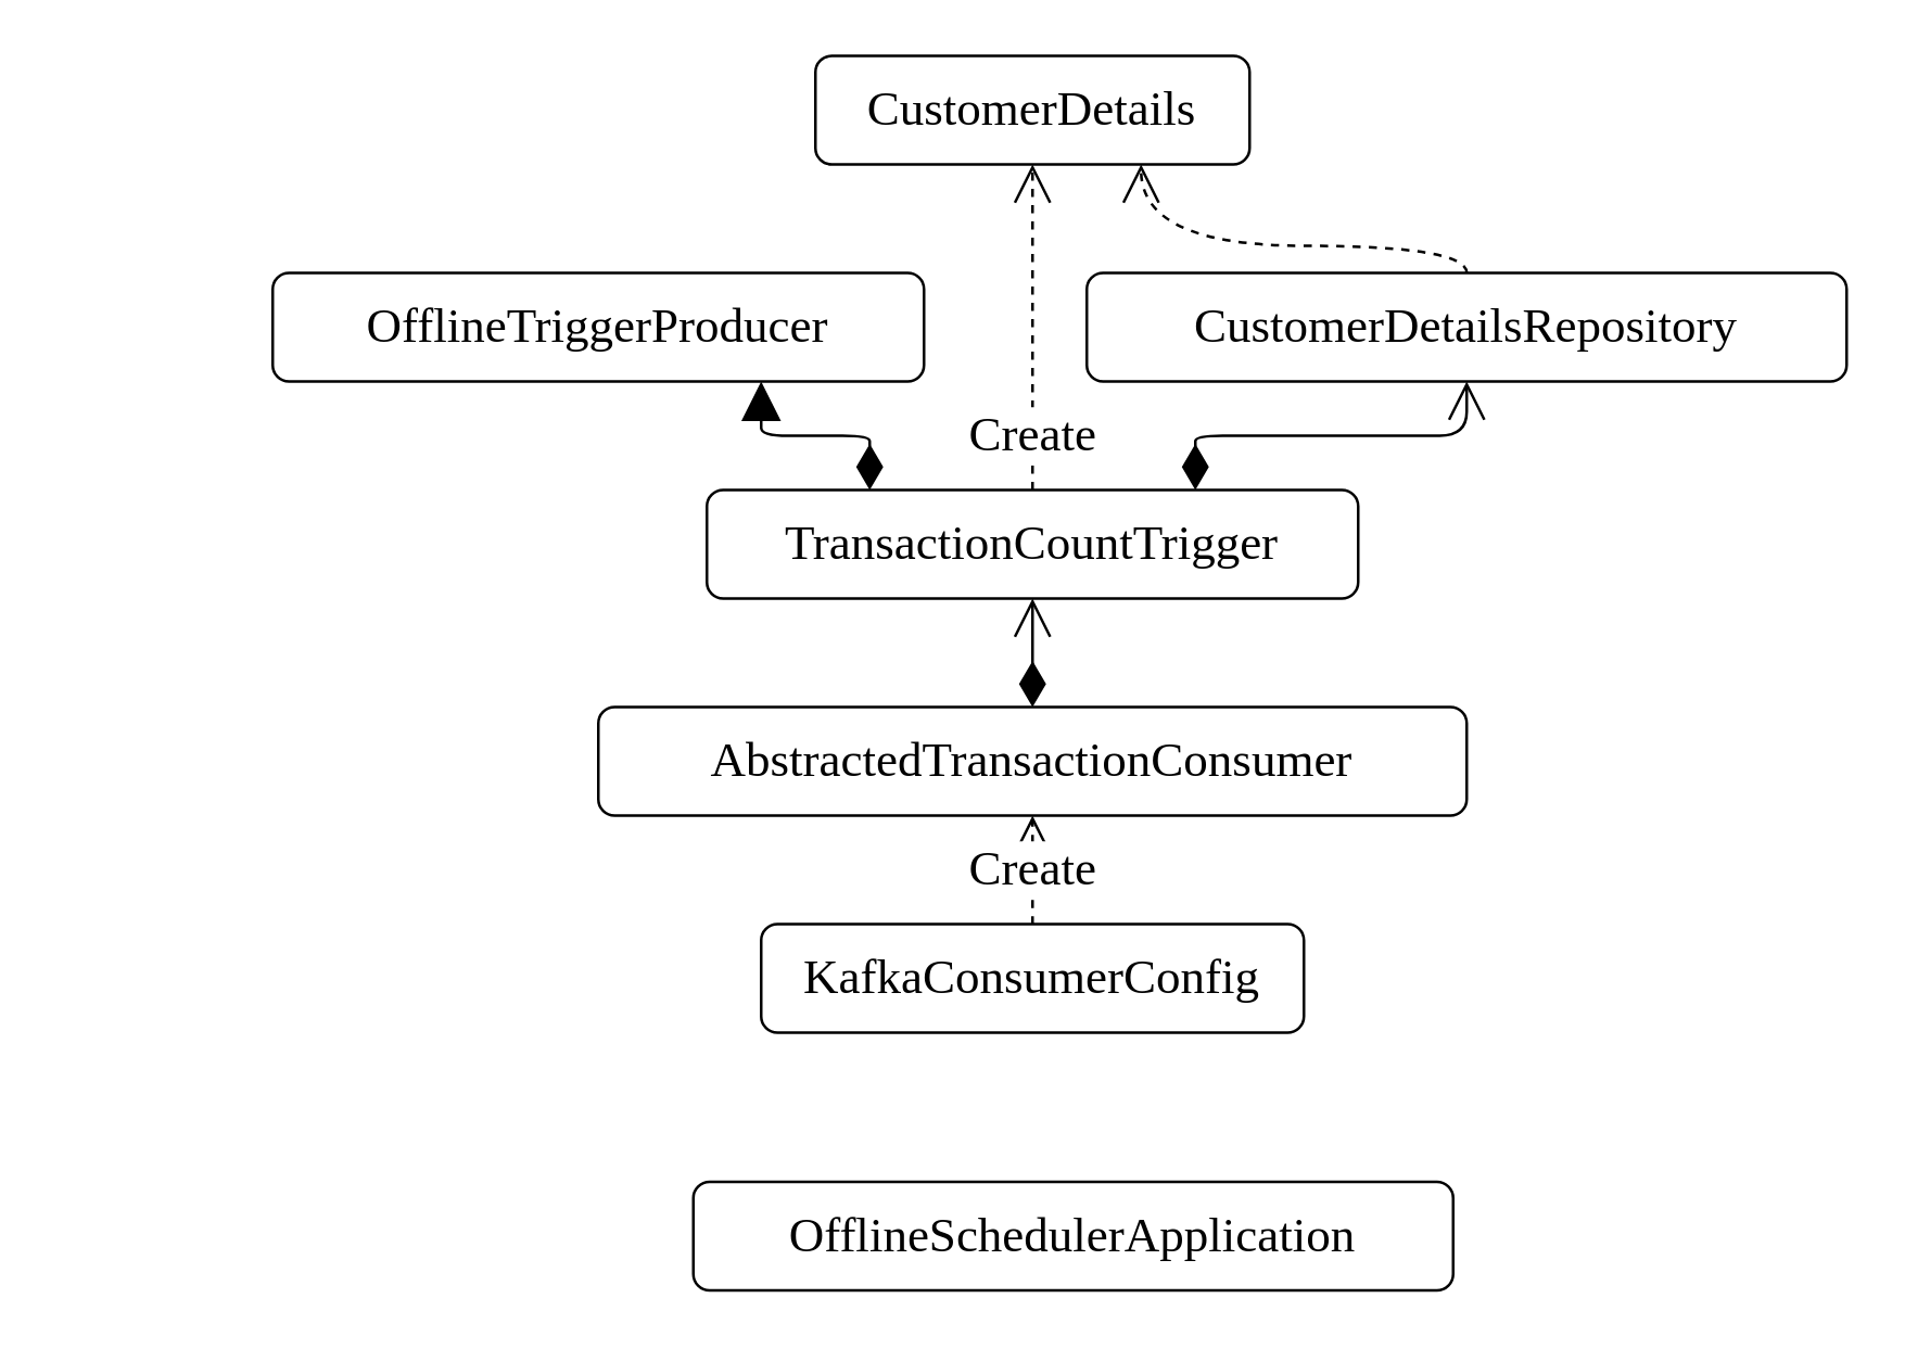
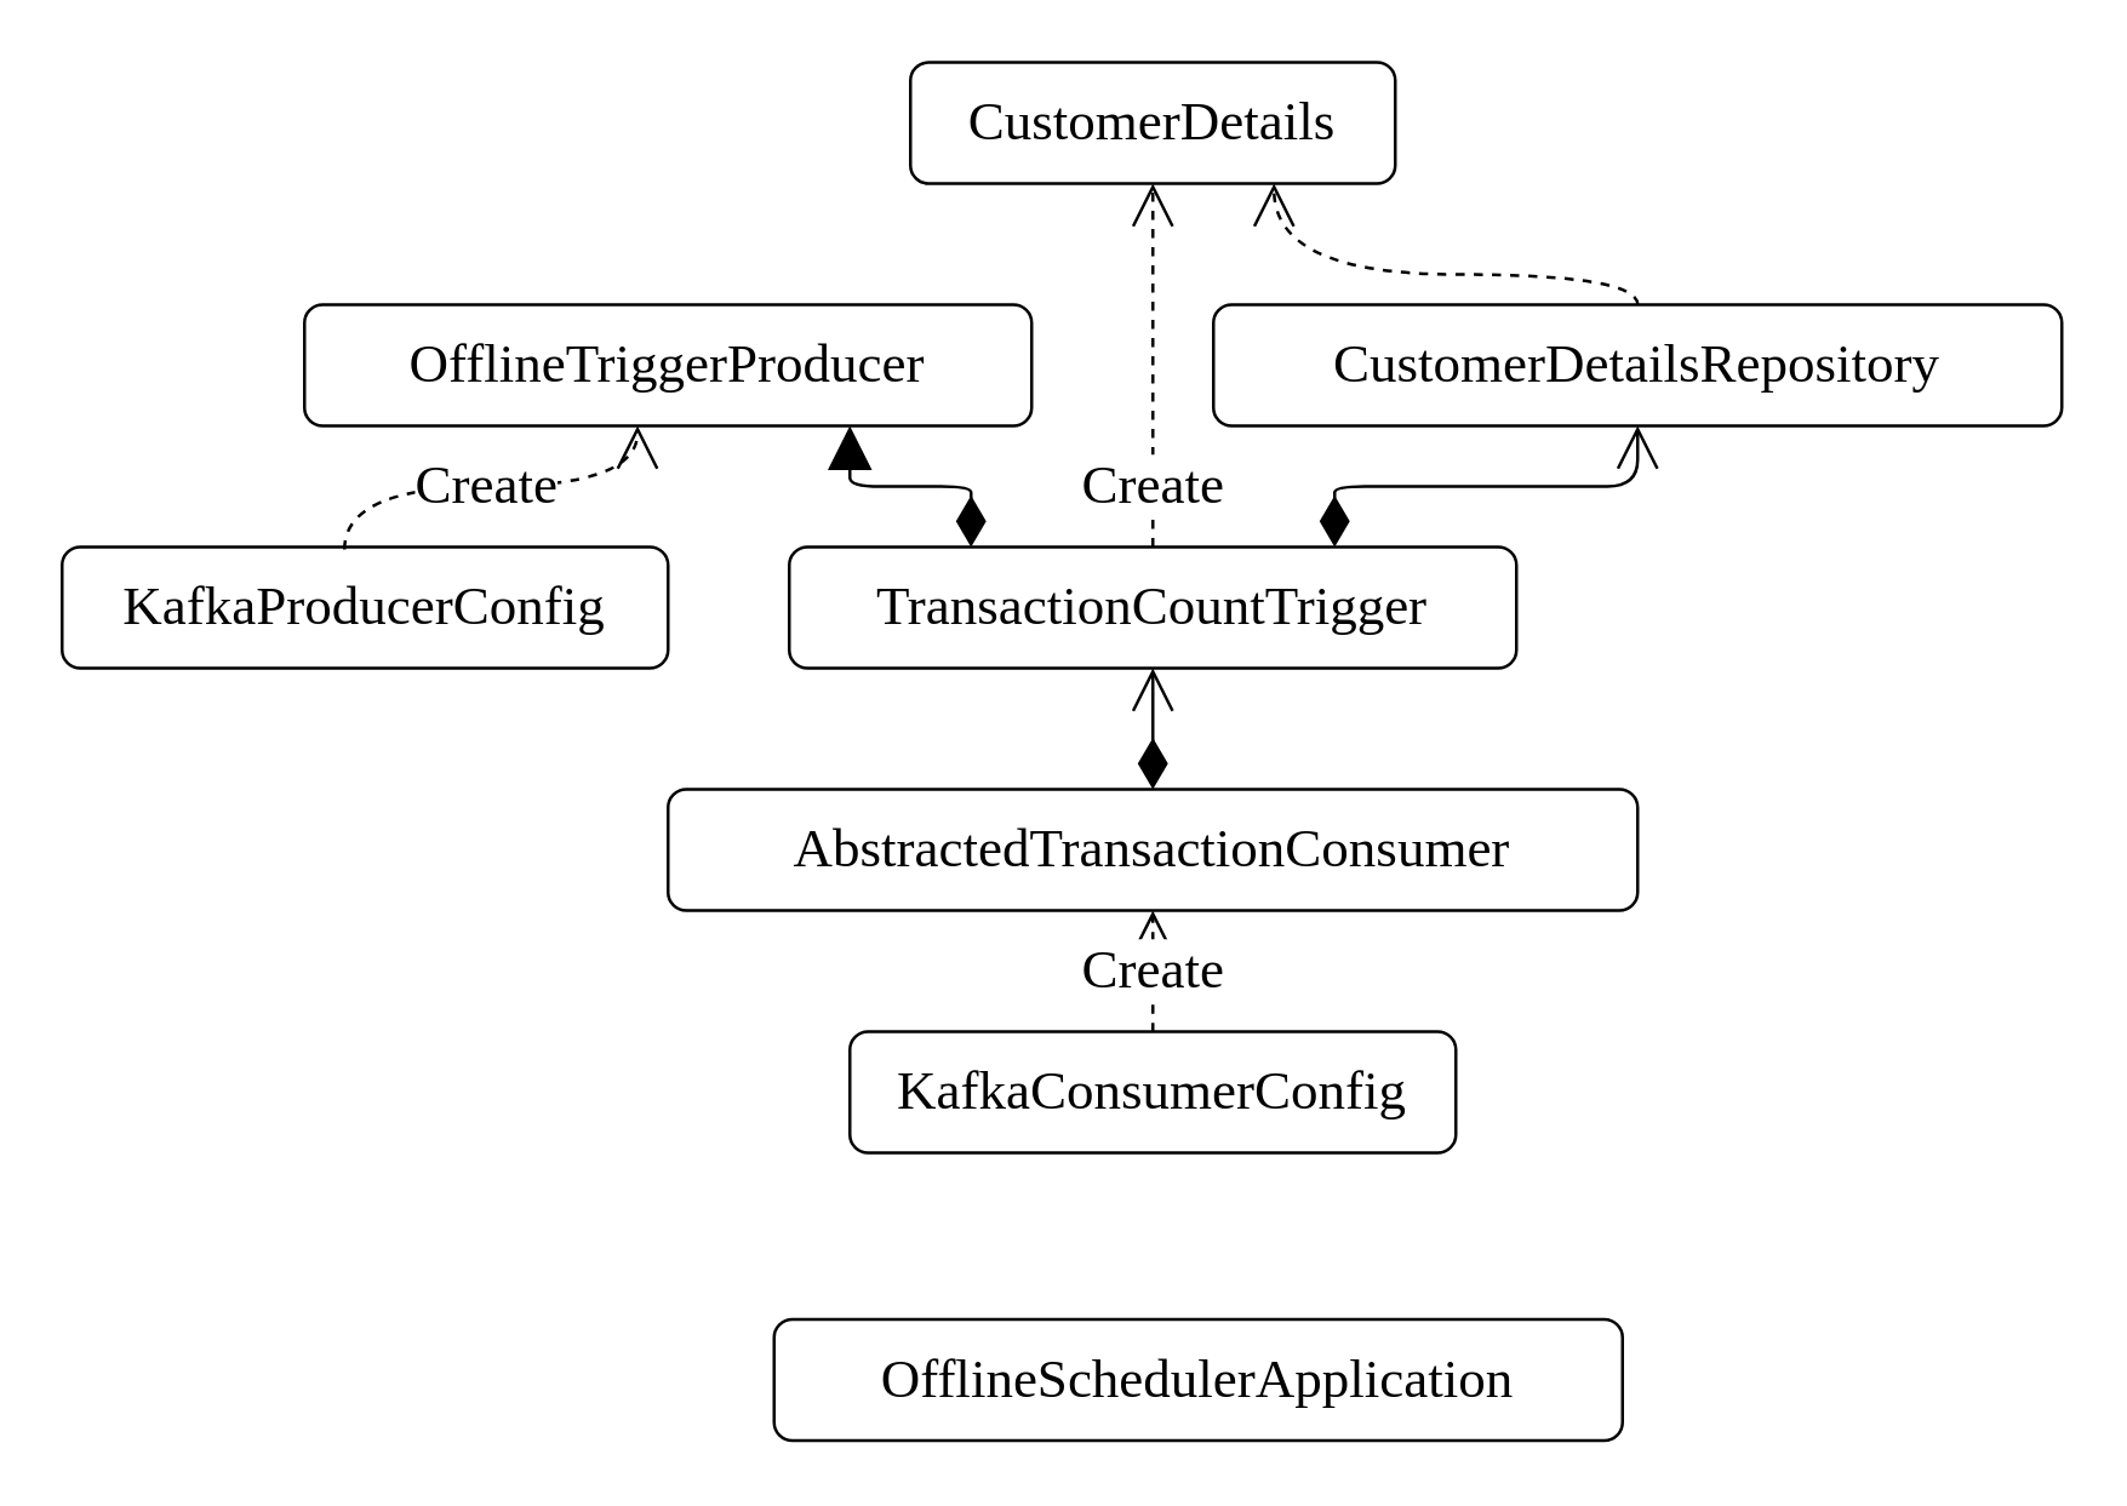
  <mxCell id="0" />
  <mxCell id="1" parent="0" />
  <mxCell id="2" value="OfflineSchedulerApplication" style="rounded=1;whiteSpace=wrap;html=1;fillColor=none;fontSize=18;fontFamily=Ubuntu;fontSource=https%3A%2F%2Ffonts.googleapis.com%2Fcss%3Ffamily%3DUbuntu;" vertex="1" parent="1"><mxGeometry x="255" y="435" width="280" height="40" as="geometry" /></mxCell>
  <mxCell id="3" value="AbstractedTransactionConsumer" style="rounded=1;whiteSpace=wrap;html=1;fillColor=none;fontSize=18;fontFamily=Ubuntu;fontSource=https://fonts.googleapis.com/css?family=Ubuntu;" vertex="1" parent="1"><mxGeometry x="220" y="260" width="320" height="40" as="geometry" /></mxCell>
  <mxCell id="4" value="TransactionCountTrigger" style="rounded=1;whiteSpace=wrap;html=1;fillColor=none;fontSize=18;fontFamily=Ubuntu;fontSource=https://fonts.googleapis.com/css?family=Ubuntu;" vertex="1" parent="1"><mxGeometry x="260" y="180" width="240" height="40" as="geometry" /></mxCell>
  <mxCell id="5" value="OfflineTriggerProducer" style="rounded=1;whiteSpace=wrap;html=1;fillColor=none;fontSize=18;fontFamily=Ubuntu;fontSource=https://fonts.googleapis.com/css?family=Ubuntu;" vertex="1" parent="1"><mxGeometry x="100" y="100" width="240" height="40" as="geometry" /></mxCell>
  <mxCell id="6" value="CustomerDetailsRepository" style="rounded=1;whiteSpace=wrap;html=1;fillColor=none;fontSize=18;fontFamily=Ubuntu;fontSource=https://fonts.googleapis.com/css?family=Ubuntu;" vertex="1" parent="1"><mxGeometry x="400" y="100" width="280" height="40" as="geometry" /></mxCell>
  <mxCell id="7" value="CustomerDetails" style="rounded=1;whiteSpace=wrap;html=1;fillColor=none;fontSize=18;fontFamily=Ubuntu;fontSource=https://fonts.googleapis.com/css?family=Ubuntu;" vertex="1" parent="1"><mxGeometry x="300" y="20" width="160" height="40" as="geometry" /></mxCell>
  <mxCell id="8" value="KafkaConsumerConfig" style="rounded=1;whiteSpace=wrap;html=1;fillColor=none;fontSize=18;fontFamily=Ubuntu;fontSource=https://fonts.googleapis.com/css?family=Ubuntu;" vertex="1" parent="1"><mxGeometry x="280" y="340" width="200" height="40" as="geometry" /></mxCell>
+ <mxCell id="9" value="KafkaProducerConfig" style="rounded=1;whiteSpace=wrap;html=1;fillColor=none;fontSize=18;fontFamily=Ubuntu;fontSource=https://fonts.googleapis.com/css?family=Ubuntu;" vertex="1" parent="1"><mxGeometry x="20" y="180" width="200" height="40" as="geometry" /></mxCell>
  <mxCell id="10" value="" style="endArrow=open;html=1;endSize=12;startArrow=diamondThin;startSize=14;startFill=1;edgeStyle=orthogonalEdgeStyle;align=left;verticalAlign=bottom;fontFamily=Ubuntu;fontSource=https%3A%2F%2Ffonts.googleapis.com%2Fcss%3Ffamily%3DUbuntu;fontSize=18;entryX=0.5;entryY=1;entryDx=0;entryDy=0;exitX=0.5;exitY=0;exitDx=0;exitDy=0;" edge="1" parent="1" source="3" target="4"><mxGeometry x="-1" y="3" relative="1" as="geometry"><mxPoint x="290" y="200" as="sourcePoint" /><mxPoint x="450" y="200" as="targetPoint" /><Array as="points"><mxPoint x="380" y="250" /><mxPoint x="380" y="250" /></Array></mxGeometry></mxCell>
  <mxCell id="11" value="" style="endArrow=open;html=1;endSize=12;startArrow=diamondThin;startSize=14;startFill=1;edgeStyle=orthogonalEdgeStyle;align=left;verticalAlign=bottom;fontFamily=Ubuntu;fontSource=https%3A%2F%2Ffonts.googleapis.com%2Fcss%3Ffamily%3DUbuntu;fontSize=18;entryX=0.5;entryY=1;entryDx=0;entryDy=0;exitX=0.75;exitY=0;exitDx=0;exitDy=0;" edge="1" parent="1" source="4" target="6"><mxGeometry x="-1" y="3" relative="1" as="geometry"><mxPoint x="310" y="130" as="sourcePoint" /><mxPoint x="250" y="90" as="targetPoint" /><Array as="points"><mxPoint x="440" y="160" /><mxPoint x="540" y="160" /></Array></mxGeometry></mxCell>
  <mxCell id="12" value="" style="endArrow=block;html=1;endSize=12;startArrow=diamondThin;startSize=14;startFill=1;edgeStyle=orthogonalEdgeStyle;align=left;verticalAlign=bottom;fontFamily=Ubuntu;fontSource=https%3A%2F%2Ffonts.googleapis.com%2Fcss%3Ffamily%3DUbuntu;fontSize=18;entryX=0.75;entryY=1;entryDx=0;entryDy=0;exitX=0.25;exitY=0;exitDx=0;exitDy=0;" edge="1" parent="1" source="4" target="5"><mxGeometry x="-1" y="3" relative="1" as="geometry"><mxPoint x="160" y="180" as="sourcePoint" /><mxPoint x="260" y="140" as="targetPoint" /><Array as="points"><mxPoint x="320" y="160" /><mxPoint x="280" y="160" /></Array></mxGeometry></mxCell>
  <mxCell id="13" value="Create" style="endArrow=open;endSize=12;dashed=1;html=1;fontFamily=Ubuntu;fontSource=https%3A%2F%2Ffonts.googleapis.com%2Fcss%3Ffamily%3DUbuntu;fontSize=18;entryX=0.5;entryY=1;entryDx=0;entryDy=0;exitX=0.5;exitY=0;exitDx=0;exitDy=0;" edge="1" parent="1" source="4" target="7"><mxGeometry x="-0.667" width="160" relative="1" as="geometry"><mxPoint x="130" y="50" as="sourcePoint" /><mxPoint x="290" y="50" as="targetPoint" /><mxPoint as="offset" /></mxGeometry></mxCell>
  <mxCell id="14" value="" style="endArrow=open;endSize=12;dashed=1;html=1;fontFamily=Ubuntu;fontSource=https%3A%2F%2Ffonts.googleapis.com%2Fcss%3Ffamily%3DUbuntu;fontSize=18;entryX=0.75;entryY=1;entryDx=0;entryDy=0;edgeStyle=orthogonalEdgeStyle;curved=1;" edge="1" parent="1" source="6" target="7"><mxGeometry x="-0.667" width="160" relative="1" as="geometry"><mxPoint x="559.5" y="120" as="sourcePoint" /><mxPoint x="559.5" y="0" as="targetPoint" /><Array as="points"><mxPoint x="540" y="90" /><mxPoint x="420" y="90" /></Array><mxPoint as="offset" /></mxGeometry></mxCell>
+ <mxCell id="15" value="Create" style="endArrow=open;endSize=12;dashed=1;html=1;fontFamily=Ubuntu;fontSource=https%3A%2F%2Ffonts.googleapis.com%2Fcss%3Ffamily%3DUbuntu;fontSize=18;entryX=0.458;entryY=1;entryDx=0;entryDy=0;exitX=0.466;exitY=0.02;exitDx=0;exitDy=0;entryPerimeter=0;exitPerimeter=0;edgeStyle=orthogonalEdgeStyle;curved=1;" edge="1" parent="1" source="9" target="5"><mxGeometry x="-0.017" width="160" relative="1" as="geometry"><mxPoint x="150" y="290" as="sourcePoint" /><mxPoint x="150" y="170" as="targetPoint" /><Array as="points"><mxPoint x="113" y="160" /><mxPoint x="210" y="160" /></Array><mxPoint as="offset" /></mxGeometry></mxCell>
  <mxCell id="16" value="Create" style="endArrow=open;endSize=12;dashed=1;html=1;fontFamily=Ubuntu;fontSource=https%3A%2F%2Ffonts.googleapis.com%2Fcss%3Ffamily%3DUbuntu;fontSize=18;edgeStyle=orthogonalEdgeStyle;curved=1;entryX=0.5;entryY=1;entryDx=0;entryDy=0;exitX=0.5;exitY=0;exitDx=0;exitDy=0;" edge="1" parent="1" source="8" target="3"><mxGeometry x="-0.017" width="160" relative="1" as="geometry"><mxPoint x="620" y="380" as="sourcePoint" /><mxPoint x="620" y="300" as="targetPoint" /><Array as="points"><mxPoint x="380" y="340" /></Array><mxPoint as="offset" /></mxGeometry></mxCell>
